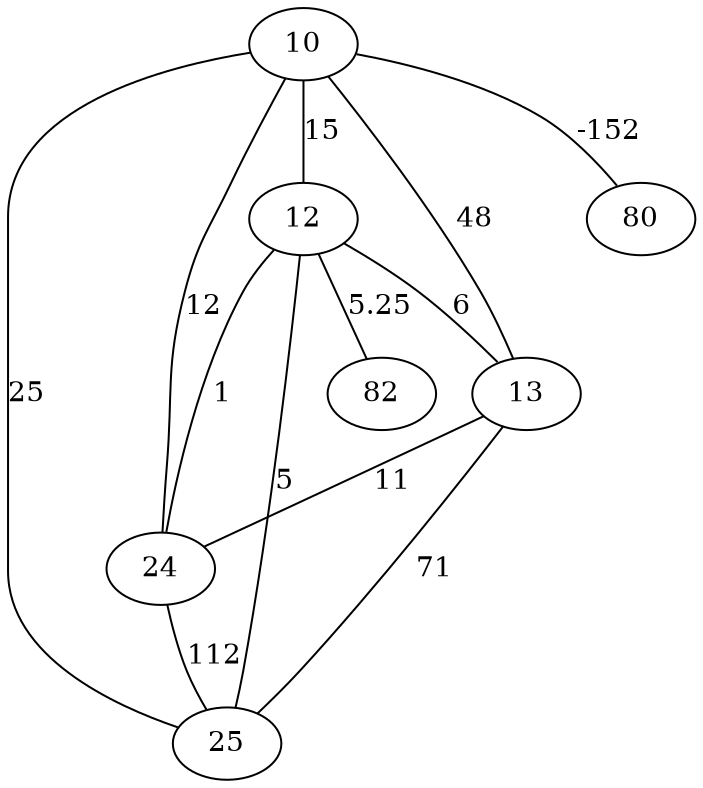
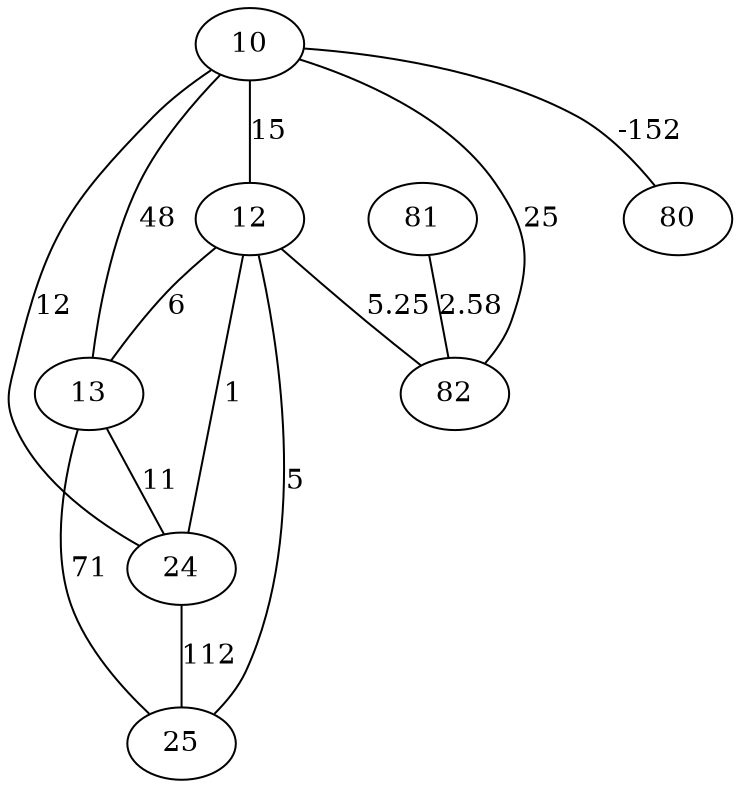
  graph {
    10
    12
    24
    25
    13
    80
    82
+   81
    10 -- 12 [label=15]
    10 -- 24 [label=12]
-   10 -- 25 [label=25]
+   10 -- 82 [label=25]
    10 -- 13 [label=48]
    10 -- 80 [label=-152]
    12 -- 24 [label=1]
    12 -- 25 [label=5]
    12 -- 13 [label=6]
    12 -- 82 [label=5.25]
    24 -- 25 [label=112]
    13 -- 24 [label=11]
    13 -- 25 [label=71]
+   81 -- 82 [label=2.58]
  }
